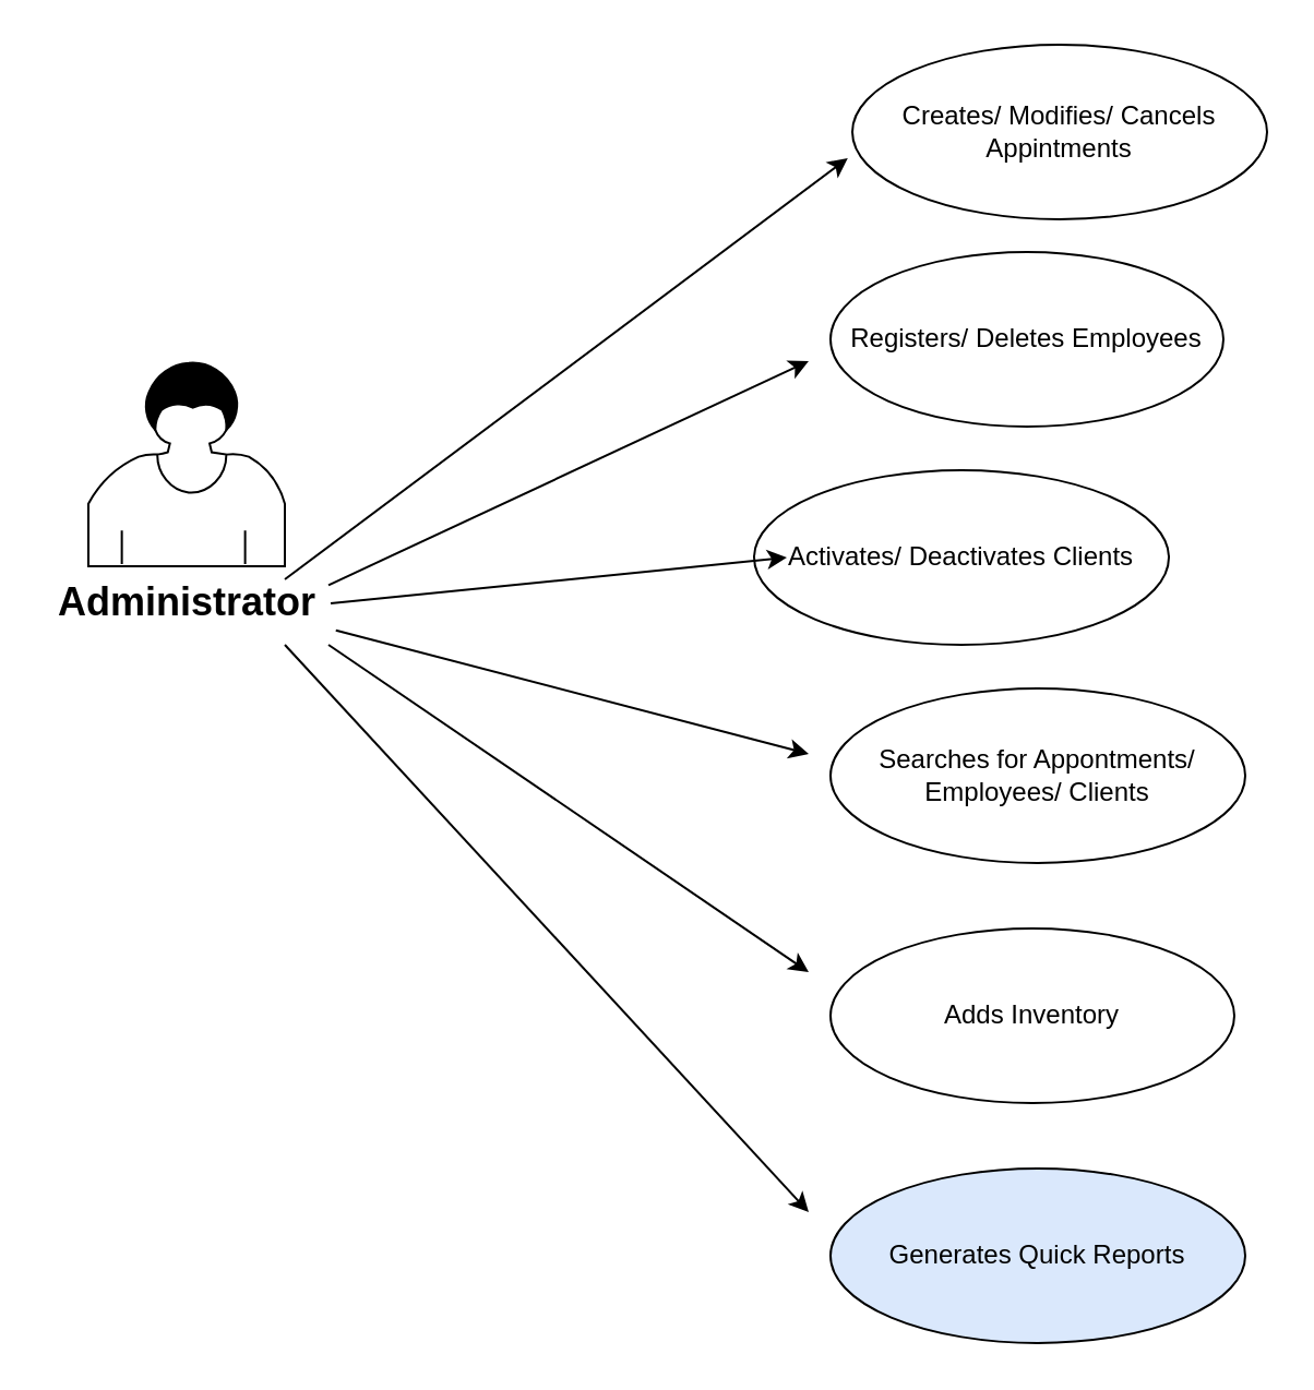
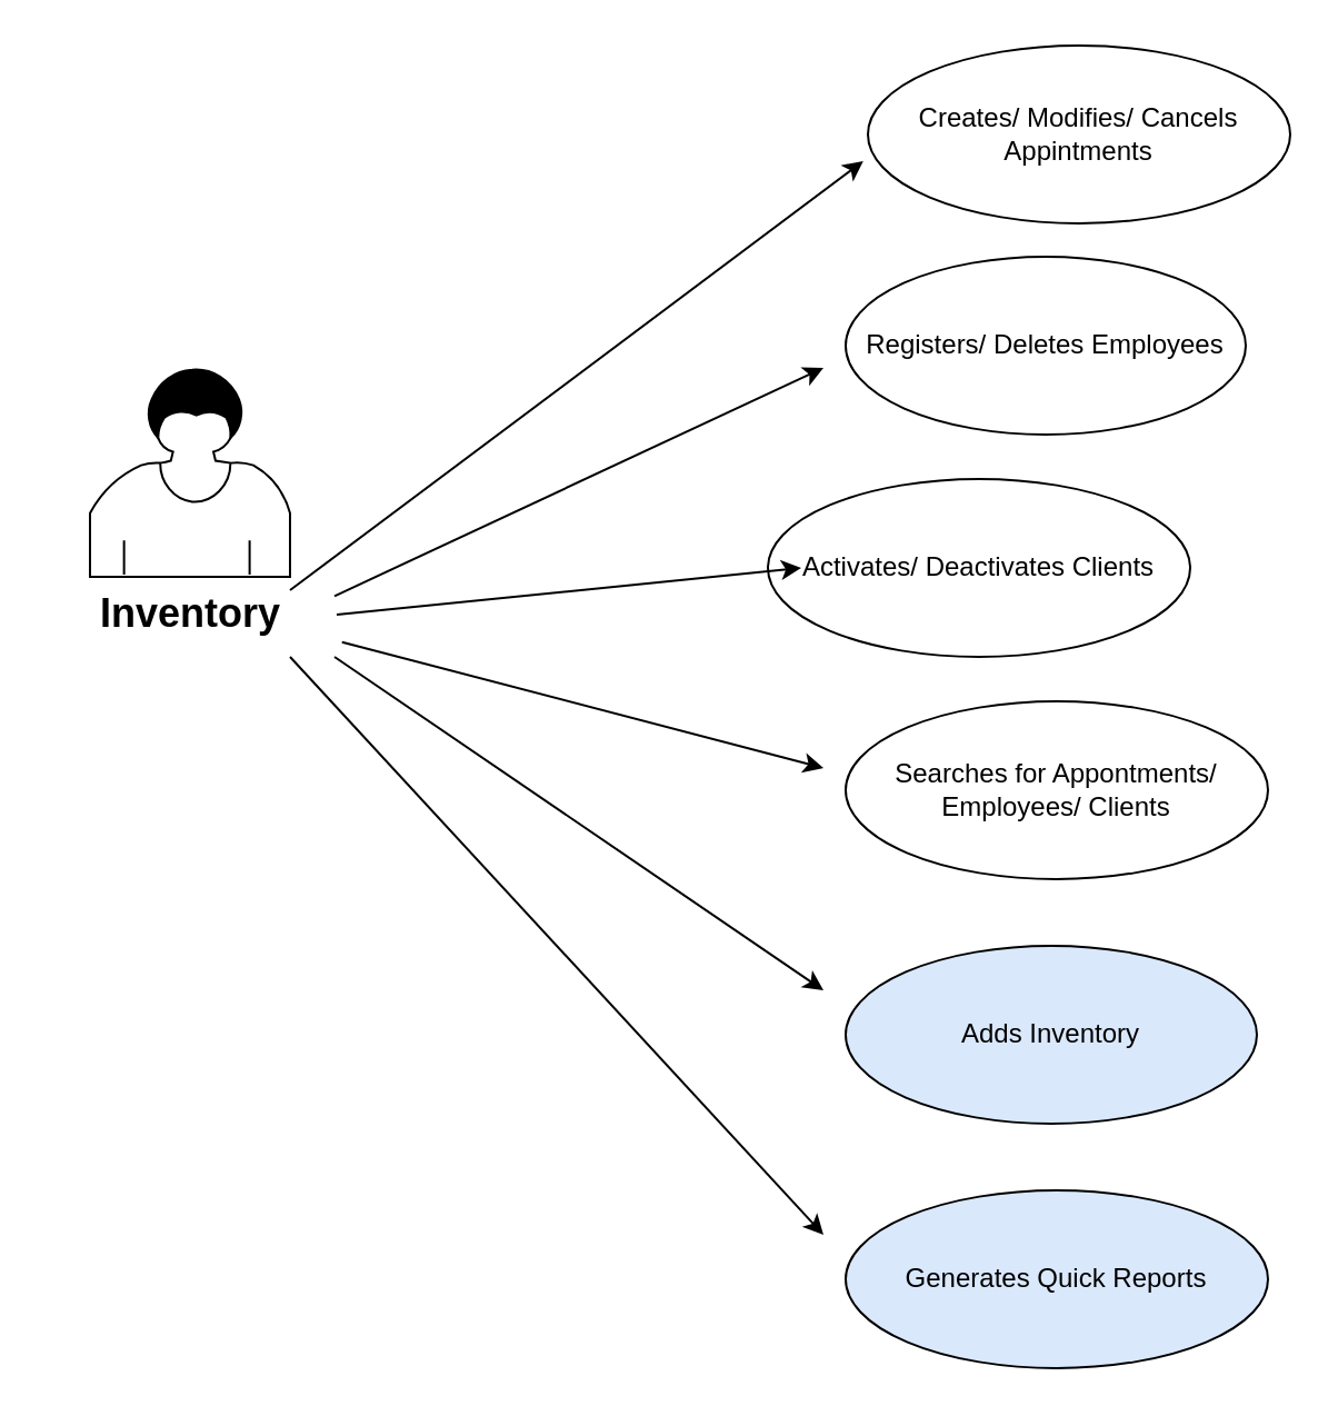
  <mxCell id="0" />
  <mxCell id="1" parent="0" />
  <mxCell id="2" value="Creates/ Modifies/ Cancels Appintments" style="ellipse;whiteSpace=wrap;html=1;" parent="1" vertex="1"><mxGeometry x="390" y="20" width="190" height="80" as="geometry" /></mxCell>
  <mxCell id="3" value="Registers/ Deletes Employees" style="ellipse;whiteSpace=wrap;html=1;" parent="1" vertex="1"><mxGeometry x="380" y="115" width="180" height="80" as="geometry" /></mxCell>
  <mxCell id="4" value="" style="shape=mxgraph.bpmn.user_task;html=1;outlineConnect=0;" parent="1" vertex="1"><mxGeometry x="40" y="165" width="90" height="94" as="geometry" /></mxCell>
- <mxCell id="5" value="&lt;b&gt;&lt;font style=&quot;font-size: 18px&quot;&gt;Administrator&lt;/font&gt;&lt;/b&gt;" style="text;html=1;align=center;verticalAlign=middle;resizable=0;points=[];autosize=1;" parent="1" vertex="1"><mxGeometry x="20" y="266" width="130" height="20" as="geometry" /></mxCell>
+ <mxCell id="5" value="&lt;b&gt;&lt;font style=&quot;font-size: 18px&quot;&gt;Inventory&lt;/font&gt;&lt;/b&gt;" style="text;html=1;align=center;verticalAlign=middle;resizable=0;points=[];autosize=1;" parent="1" vertex="1"><mxGeometry x="20" y="266" width="130" height="20" as="geometry" /></mxCell>
  <mxCell id="6" value="" style="endArrow=classic;html=1;entryX=-0.011;entryY=0.65;entryDx=0;entryDy=0;entryPerimeter=0;" parent="1" target="2" edge="1"><mxGeometry width="50" height="50" relative="1" as="geometry"><mxPoint x="130" y="265" as="sourcePoint" /><mxPoint x="370" y="95" as="targetPoint" /><Array as="points" /></mxGeometry></mxCell>
  <mxCell id="7" value="&lt;span style=&quot;color: rgba(0 , 0 , 0 , 0) ; font-family: monospace ; font-size: 0px&quot;&gt;%3CmxGraphModel%3E%3Croot%3E%3CmxCell%20id%3D%220%22%2F%3E%3CmxCell%20id%3D%221%22%20parent%3D%220%22%2F%3E%3CmxCell%20id%3D%222%22%20value%3D%22%22%20style%3D%22endArrow%3Dclassic%3Bhtml%3D1%3BentryX%3D-0.011%3BentryY%3D0.65%3BentryDx%3D0%3BentryDy%3D0%3BentryPerimeter%3D0%3B%22%20edge%3D%221%22%20parent%3D%221%22%3E%3CmxGeometry%20width%3D%2250%22%20height%3D%2250%22%20relative%3D%221%22%20as%3D%22geometry%22%3E%3CmxPoint%20x%3D%22210%22%20y%3D%22260%22%20as%3D%22sourcePoint%22%2F%3E%3CmxPoint%20x%3D%22447.91%22%20y%3D%2282%22%20as%3D%22targetPoint%22%2F%3E%3CArray%20as%3D%22points%22%2F%3E%3C%2FmxGeometry%3E%3C%2FmxCell%3E%3C%2Froot%3E%3C%2FmxGraphModel%3E&lt;/span&gt;" style="text;html=1;align=center;verticalAlign=middle;resizable=0;points=[];autosize=1;" parent="1" vertex="1"><mxGeometry x="302" y="265" width="20" height="20" as="geometry" /></mxCell>
  <mxCell id="8" value="" style="endArrow=classic;html=1;exitX=1;exitY=0.083;exitDx=0;exitDy=0;exitPerimeter=0;" parent="1" source="5" edge="1"><mxGeometry width="50" height="50" relative="1" as="geometry"><mxPoint x="420" y="265" as="sourcePoint" /><mxPoint x="370" y="165" as="targetPoint" /><Array as="points" /></mxGeometry></mxCell>
  <mxCell id="9" value="Activates/ Deactivates Clients" style="ellipse;whiteSpace=wrap;html=1;" parent="1" vertex="1"><mxGeometry x="345" y="215" width="190" height="80" as="geometry" /></mxCell>
  <mxCell id="10" value="" style="endArrow=classic;html=1;" parent="1" edge="1"><mxGeometry width="50" height="50" relative="1" as="geometry"><mxPoint x="151" y="276" as="sourcePoint" /><mxPoint x="360" y="255" as="targetPoint" /><Array as="points" /></mxGeometry></mxCell>
  <mxCell id="11" value="Searches for Appontments/ Employees/ Clients" style="ellipse;whiteSpace=wrap;html=1;" parent="1" vertex="1"><mxGeometry x="380" y="315" width="190" height="80" as="geometry" /></mxCell>
  <mxCell id="12" value="" style="endArrow=classic;html=1;exitX=1.026;exitY=1.117;exitDx=0;exitDy=0;exitPerimeter=0;" parent="1" source="5" edge="1"><mxGeometry width="50" height="50" relative="1" as="geometry"><mxPoint x="150" y="295" as="sourcePoint" /><mxPoint x="370" y="345" as="targetPoint" /></mxGeometry></mxCell>
  <mxCell id="13" value="" style="endArrow=classic;html=1;" parent="1" edge="1"><mxGeometry width="50" height="50" relative="1" as="geometry"><mxPoint x="150" y="295" as="sourcePoint" /><mxPoint x="370" y="445" as="targetPoint" /></mxGeometry></mxCell>
- <mxCell id="14" value="Adds Inventory" style="ellipse;whiteSpace=wrap;html=1;" parent="1" vertex="1"><mxGeometry x="380" y="425" width="185" height="80" as="geometry" /></mxCell>
+ <mxCell id="14" value="Adds Inventory" style="ellipse;whiteSpace=wrap;html=1;fillColor=#dae8fc;" parent="1" vertex="1"><mxGeometry x="380" y="425" width="185" height="80" as="geometry" /></mxCell>
  <mxCell id="15" value="Generates Quick Reports" style="ellipse;whiteSpace=wrap;html=1;fillColor=#dae8fc;" parent="1" vertex="1"><mxGeometry x="380" y="535" width="190" height="80" as="geometry" /></mxCell>
  <mxCell id="16" value="" style="endArrow=classic;html=1;" parent="1" edge="1"><mxGeometry width="50" height="50" relative="1" as="geometry"><mxPoint x="130" y="295" as="sourcePoint" /><mxPoint x="370" y="555" as="targetPoint" /></mxGeometry></mxCell>
